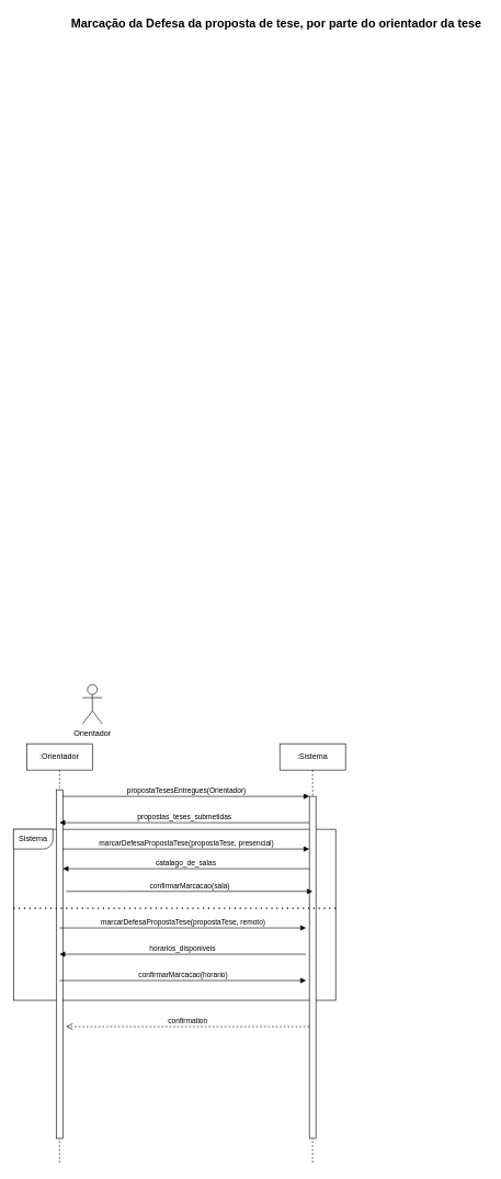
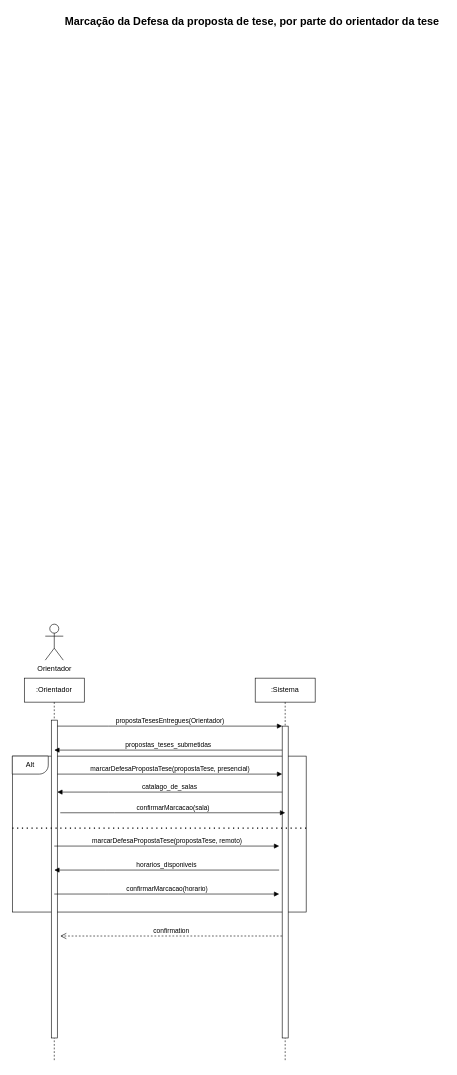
  <mxCell id="0" />
  <mxCell id="1" parent="0" />
  <mxCell id="2" value="" style="rounded=0;whiteSpace=wrap;html=1;" vertex="1" parent="1"><mxGeometry x="20" y="1260" width="490" height="260" as="geometry" /></mxCell>
  <mxCell id="3" value=":Orientador" style="shape=umlLifeline;perimeter=lifelinePerimeter;whiteSpace=wrap;html=1;container=0;dropTarget=0;collapsible=0;recursiveResize=0;outlineConnect=0;portConstraint=eastwest;newEdgeStyle={&quot;edgeStyle&quot;:&quot;elbowEdgeStyle&quot;,&quot;elbow&quot;:&quot;vertical&quot;,&quot;curved&quot;:0,&quot;rounded&quot;:0};" parent="1" vertex="1"><mxGeometry x="40" y="1130" width="100" height="640" as="geometry" /></mxCell>
  <mxCell id="4" value="" style="html=1;points=[];perimeter=orthogonalPerimeter;outlineConnect=0;targetShapes=umlLifeline;portConstraint=eastwest;newEdgeStyle={&quot;edgeStyle&quot;:&quot;elbowEdgeStyle&quot;,&quot;elbow&quot;:&quot;vertical&quot;,&quot;curved&quot;:0,&quot;rounded&quot;:0};" parent="3" vertex="1"><mxGeometry x="45" y="70" width="10" height="530" as="geometry" /></mxCell>
  <mxCell id="5" value=":Sistema" style="shape=umlLifeline;perimeter=lifelinePerimeter;whiteSpace=wrap;html=1;container=0;dropTarget=0;collapsible=0;recursiveResize=0;outlineConnect=0;portConstraint=eastwest;newEdgeStyle={&quot;edgeStyle&quot;:&quot;elbowEdgeStyle&quot;,&quot;elbow&quot;:&quot;vertical&quot;,&quot;curved&quot;:0,&quot;rounded&quot;:0};" parent="1" vertex="1"><mxGeometry x="425" y="1130" width="100" height="640" as="geometry" /></mxCell>
  <mxCell id="6" value="" style="html=1;points=[];perimeter=orthogonalPerimeter;outlineConnect=0;targetShapes=umlLifeline;portConstraint=eastwest;newEdgeStyle={&quot;edgeStyle&quot;:&quot;elbowEdgeStyle&quot;,&quot;elbow&quot;:&quot;vertical&quot;,&quot;curved&quot;:0,&quot;rounded&quot;:0};" parent="5" vertex="1"><mxGeometry x="45" y="80" width="10" height="520" as="geometry" /></mxCell>
  <mxCell id="7" value="propostaTesesEntregues(Orientador)" style="html=1;verticalAlign=bottom;endArrow=block;edgeStyle=elbowEdgeStyle;elbow=horizontal;curved=0;rounded=0;" parent="1" source="4" target="6" edge="1"><mxGeometry relative="1" as="geometry"><mxPoint x="195" y="1220" as="sourcePoint" /><Array as="points"><mxPoint x="180" y="1210" /></Array><mxPoint as="offset" /></mxGeometry></mxCell>
  <mxCell id="8" value="confirmation" style="html=1;verticalAlign=bottom;endArrow=open;dashed=1;endSize=8;edgeStyle=elbowEdgeStyle;elbow=vertical;curved=0;rounded=0;exitX=0;exitY=0.673;exitDx=0;exitDy=0;exitPerimeter=0;" parent="1" source="6" edge="1"><mxGeometry relative="1" as="geometry"><mxPoint x="100" y="1560" as="targetPoint" /><Array as="points"><mxPoint x="185" y="1560" /></Array><mxPoint x="465" y="1560" as="sourcePoint" /></mxGeometry></mxCell>
  <mxCell id="9" value="propostas_teses_submetidas" style="html=1;verticalAlign=bottom;endArrow=block;edgeStyle=elbowEdgeStyle;elbow=vertical;curved=0;rounded=0;entryX=0.5;entryY=0.094;entryDx=0;entryDy=0;entryPerimeter=0;" parent="1" source="6" edge="1" target="4"><mxGeometry relative="1" as="geometry"><mxPoint x="175" y="1250" as="sourcePoint" /><Array as="points"><mxPoint x="190" y="1250" /></Array><mxPoint x="100" y="1250" as="targetPoint" /></mxGeometry></mxCell>
- <mxCell id="10" value="Orientador" style="shape=umlActor;verticalLabelPosition=bottom;verticalAlign=top;html=1;outlineConnect=0;" parent="1" vertex="1"><mxGeometry x="125" y="1040" width="30" height="60" as="geometry" /></mxCell>
+ <mxCell id="10" value="Orientador" style="shape=umlActor;verticalLabelPosition=bottom;verticalAlign=top;html=1;outlineConnect=0;" parent="1" vertex="1"><mxGeometry x="75" y="1040" width="30" height="60" as="geometry" /></mxCell>
  <mxCell id="11" value="&lt;font style=&quot;font-size: 18px;&quot;&gt;&lt;b&gt;&lt;font style=&quot;&quot;&gt;Marcação da Defesa da proposta de tese&lt;/font&gt;, por parte do orientador da tese&lt;/b&gt;&lt;/font&gt;" style="text;html=1;align=center;verticalAlign=middle;whiteSpace=wrap;rounded=0;" vertex="1" parent="1"><mxGeometry x="100" y="20" width="640" height="30" as="geometry" /></mxCell>
  <mxCell id="12" value="marcarDefesaPropostaTese(propostaTese, presencial)" style="html=1;verticalAlign=bottom;endArrow=block;edgeStyle=elbowEdgeStyle;elbow=horizontal;curved=0;rounded=0;" edge="1" parent="1" source="4"><mxGeometry relative="1" as="geometry"><mxPoint x="100" y="1290" as="sourcePoint" /><Array as="points"><mxPoint x="185" y="1290" /></Array><mxPoint x="470" y="1290" as="targetPoint" /><mxPoint as="offset" /></mxGeometry></mxCell>
  <mxCell id="13" value="catalago_de_salas" style="html=1;verticalAlign=bottom;endArrow=block;edgeStyle=elbowEdgeStyle;elbow=vertical;curved=0;rounded=0;" edge="1" parent="1"><mxGeometry relative="1" as="geometry"><mxPoint x="470" y="1320" as="sourcePoint" /><Array as="points"><mxPoint x="180" y="1320" /></Array><mxPoint x="95" y="1320" as="targetPoint" /></mxGeometry></mxCell>
  <mxCell id="14" value="confirmarMarcacao(sala)" style="html=1;verticalAlign=bottom;endArrow=block;edgeStyle=elbowEdgeStyle;elbow=horizontal;curved=0;rounded=0;" edge="1" parent="1"><mxGeometry relative="1" as="geometry"><mxPoint x="100" y="1354.5" as="sourcePoint" /><Array as="points"><mxPoint x="190" y="1354.5" /></Array><mxPoint x="475" y="1354.5" as="targetPoint" /><mxPoint as="offset" /></mxGeometry></mxCell>
  <mxCell id="15" value="" style="verticalLabelPosition=bottom;verticalAlign=top;html=1;shape=mxgraph.basic.corner_round_rect;dx=15;whiteSpace=wrap;rotation=-180;" vertex="1" parent="1"><mxGeometry x="20" y="1260" width="60" height="30" as="geometry" /></mxCell>
- <mxCell id="16" value="Sistema" style="text;html=1;align=center;verticalAlign=middle;whiteSpace=wrap;rounded=0;" vertex="1" parent="1"><mxGeometry x="20" y="1260" width="60" height="30" as="geometry" /></mxCell>
+ <mxCell id="16" value="Alt" style="text;html=1;align=center;verticalAlign=middle;whiteSpace=wrap;rounded=0;" vertex="1" parent="1"><mxGeometry x="20" y="1260" width="60" height="30" as="geometry" /></mxCell>
  <mxCell id="17" value="" style="endArrow=none;dashed=1;html=1;dashPattern=1 3;strokeWidth=2;rounded=0;exitX=0;exitY=0.5;exitDx=0;exitDy=0;entryX=1;entryY=0.5;entryDx=0;entryDy=0;" edge="1" parent="1"><mxGeometry width="50" height="50" relative="1" as="geometry"><mxPoint x="20" y="1380" as="sourcePoint" /><mxPoint x="510" y="1380" as="targetPoint" /></mxGeometry></mxCell>
  <mxCell id="18" value="marcarDefesaPropostaTese(propostaTese, remoto)" style="html=1;verticalAlign=bottom;endArrow=block;edgeStyle=elbowEdgeStyle;elbow=horizontal;curved=0;rounded=0;" edge="1" parent="1"><mxGeometry relative="1" as="geometry"><mxPoint x="90" y="1410" as="sourcePoint" /><Array as="points"><mxPoint x="180" y="1410" /></Array><mxPoint x="465" y="1410" as="targetPoint" /><mxPoint as="offset" /></mxGeometry></mxCell>
  <mxCell id="19" value="horarios_disponiveis" style="html=1;verticalAlign=bottom;endArrow=block;edgeStyle=elbowEdgeStyle;elbow=vertical;curved=0;rounded=0;" edge="1" parent="1"><mxGeometry relative="1" as="geometry"><mxPoint x="465" y="1450" as="sourcePoint" /><Array as="points"><mxPoint x="175" y="1450" /></Array><mxPoint x="90" y="1450" as="targetPoint" /></mxGeometry></mxCell>
  <mxCell id="20" value="confirmarMarcacao(horario)" style="html=1;verticalAlign=bottom;endArrow=block;edgeStyle=elbowEdgeStyle;elbow=horizontal;curved=0;rounded=0;" edge="1" parent="1"><mxGeometry relative="1" as="geometry"><mxPoint x="90" y="1490" as="sourcePoint" /><Array as="points"><mxPoint x="180" y="1490" /></Array><mxPoint x="465" y="1490" as="targetPoint" /><mxPoint as="offset" /></mxGeometry></mxCell>
